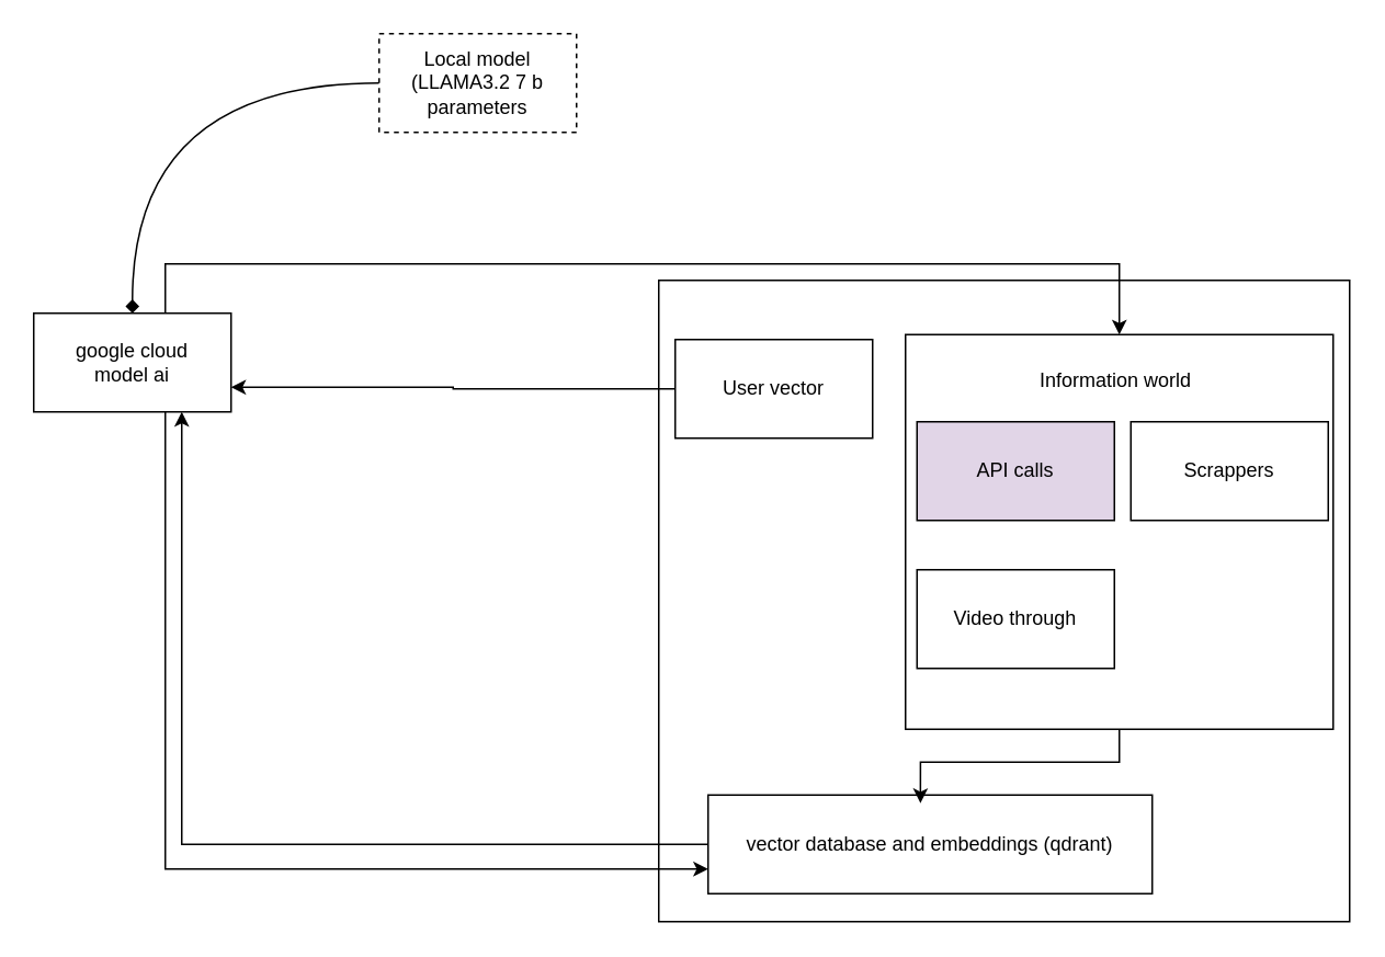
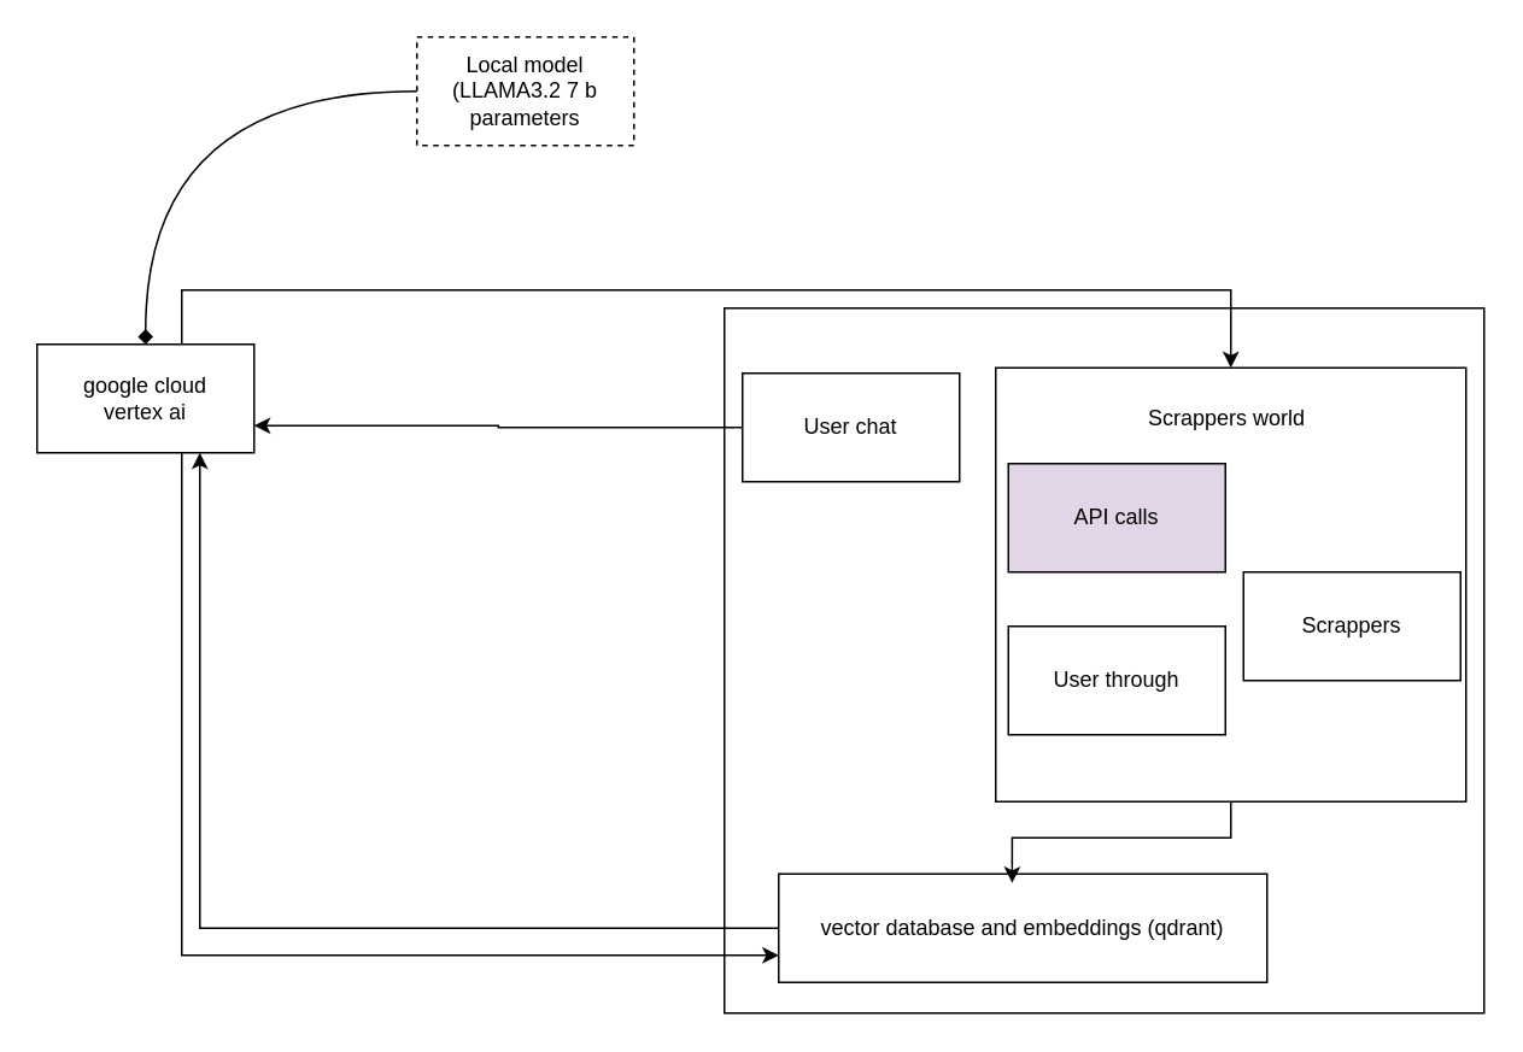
  <mxCell id="0" />
  <mxCell id="1" parent="0" />
  <mxCell id="2" value="" style="rounded=0;whiteSpace=wrap;html=1;" vertex="1" parent="1"><mxGeometry x="400" y="170" width="420" height="390" as="geometry" /></mxCell>
  <mxCell id="3" style="edgeStyle=orthogonalEdgeStyle;rounded=0;orthogonalLoop=1;jettySize=auto;html=1;curved=1;endArrow=diamond;" edge="1" parent="1" source="4" target="7"><mxGeometry relative="1" as="geometry" /></mxCell>
  <mxCell id="4" value="Local model (LLAMA3.2 7 b parameters" style="rounded=0;whiteSpace=wrap;html=1;dashed=1;" vertex="1" parent="1"><mxGeometry x="230" y="20" width="120" height="60" as="geometry" /></mxCell>
  <mxCell id="5" style="edgeStyle=elbowEdgeStyle;rounded=0;orthogonalLoop=1;jettySize=auto;html=1;entryX=0;entryY=0.75;entryDx=0;entryDy=0;" edge="1" parent="1" source="7" target="9"><mxGeometry relative="1" as="geometry"><Array as="points"><mxPoint x="100" y="330" /></Array></mxGeometry></mxCell>
  <mxCell id="6" style="edgeStyle=orthogonalEdgeStyle;rounded=0;orthogonalLoop=1;jettySize=auto;html=1;entryX=0.5;entryY=0;entryDx=0;entryDy=0;" edge="1" parent="1" source="7" target="11"><mxGeometry relative="1" as="geometry"><Array as="points"><mxPoint x="100" y="160" /><mxPoint x="680" y="160" /></Array></mxGeometry></mxCell>
- <mxCell id="7" value="google cloud&lt;div&gt;model ai&lt;/div&gt;" style="rounded=0;whiteSpace=wrap;html=1;" vertex="1" parent="1"><mxGeometry x="20" y="190" width="120" height="60" as="geometry" /></mxCell>
+ <mxCell id="7" value="google cloud&lt;div&gt;vertex ai&lt;/div&gt;" style="rounded=0;whiteSpace=wrap;html=1;" vertex="1" parent="1"><mxGeometry x="20" y="190" width="120" height="60" as="geometry" /></mxCell>
  <mxCell id="8" style="edgeStyle=orthogonalEdgeStyle;rounded=0;orthogonalLoop=1;jettySize=auto;html=1;entryX=0.75;entryY=1;entryDx=0;entryDy=0;" edge="1" parent="1" source="9" target="7"><mxGeometry relative="1" as="geometry" /></mxCell>
  <mxCell id="9" value="vector database and embeddings (qdrant)" style="rounded=0;whiteSpace=wrap;html=1;" vertex="1" parent="1"><mxGeometry x="430" y="483" width="270" height="60" as="geometry" /></mxCell>
  <mxCell id="10" value="" style="group" vertex="1" connectable="0" parent="1"><mxGeometry x="550" y="206" width="260" height="240" as="geometry" /></mxCell>
  <mxCell id="11" value="" style="rounded=0;whiteSpace=wrap;html=1;" vertex="1" parent="10"><mxGeometry y="-3" width="260" height="240" as="geometry" /></mxCell>
- <mxCell id="12" value="Information world" style="text;html=1;align=center;verticalAlign=middle;whiteSpace=wrap;rounded=0;" vertex="1" parent="10"><mxGeometry x="78" y="10" width="100" height="30" as="geometry" /></mxCell>
+ <mxCell id="12" value="Scrappers world" style="text;html=1;align=center;verticalAlign=middle;whiteSpace=wrap;rounded=0;" vertex="1" parent="10"><mxGeometry x="78" y="10" width="100" height="30" as="geometry" /></mxCell>
  <mxCell id="13" value="API calls" style="rounded=0;whiteSpace=wrap;html=1;fillColor=#e1d5e7;" vertex="1" parent="10"><mxGeometry x="7" y="50" width="120" height="60" as="geometry" /></mxCell>
- <mxCell id="14" value="Scrappers" style="rounded=0;whiteSpace=wrap;html=1;" vertex="1" parent="10"><mxGeometry x="137" y="50" width="120" height="60" as="geometry" /></mxCell>
- <mxCell id="15" value="Video through" style="rounded=0;whiteSpace=wrap;html=1;" vertex="1" parent="10"><mxGeometry x="7" y="140" width="120" height="60" as="geometry" /></mxCell>
+ <mxCell id="14" value="Scrappers" style="rounded=0;whiteSpace=wrap;html=1;" vertex="1" parent="10"><mxGeometry x="137" y="110" width="120" height="60" as="geometry" /></mxCell>
+ <mxCell id="15" value="User through" style="rounded=0;whiteSpace=wrap;html=1;" vertex="1" parent="10"><mxGeometry x="7" y="140" width="120" height="60" as="geometry" /></mxCell>
  <mxCell id="16" style="edgeStyle=orthogonalEdgeStyle;rounded=0;orthogonalLoop=1;jettySize=auto;html=1;entryX=0.478;entryY=0.083;entryDx=0;entryDy=0;entryPerimeter=0;" edge="1" parent="1" source="11" target="9"><mxGeometry relative="1" as="geometry" /></mxCell>
  <mxCell id="17" style="edgeStyle=orthogonalEdgeStyle;rounded=0;orthogonalLoop=1;jettySize=auto;html=1;entryX=1;entryY=0.75;entryDx=0;entryDy=0;" edge="1" parent="1" source="18" target="7"><mxGeometry relative="1" as="geometry" /></mxCell>
- <mxCell id="18" value="User vector" style="rounded=0;whiteSpace=wrap;html=1;" vertex="1" parent="1"><mxGeometry x="410" y="206" width="120" height="60" as="geometry" /></mxCell>
+ <mxCell id="18" value="User chat" style="rounded=0;whiteSpace=wrap;html=1;" vertex="1" parent="1"><mxGeometry x="410" y="206" width="120" height="60" as="geometry" /></mxCell>
